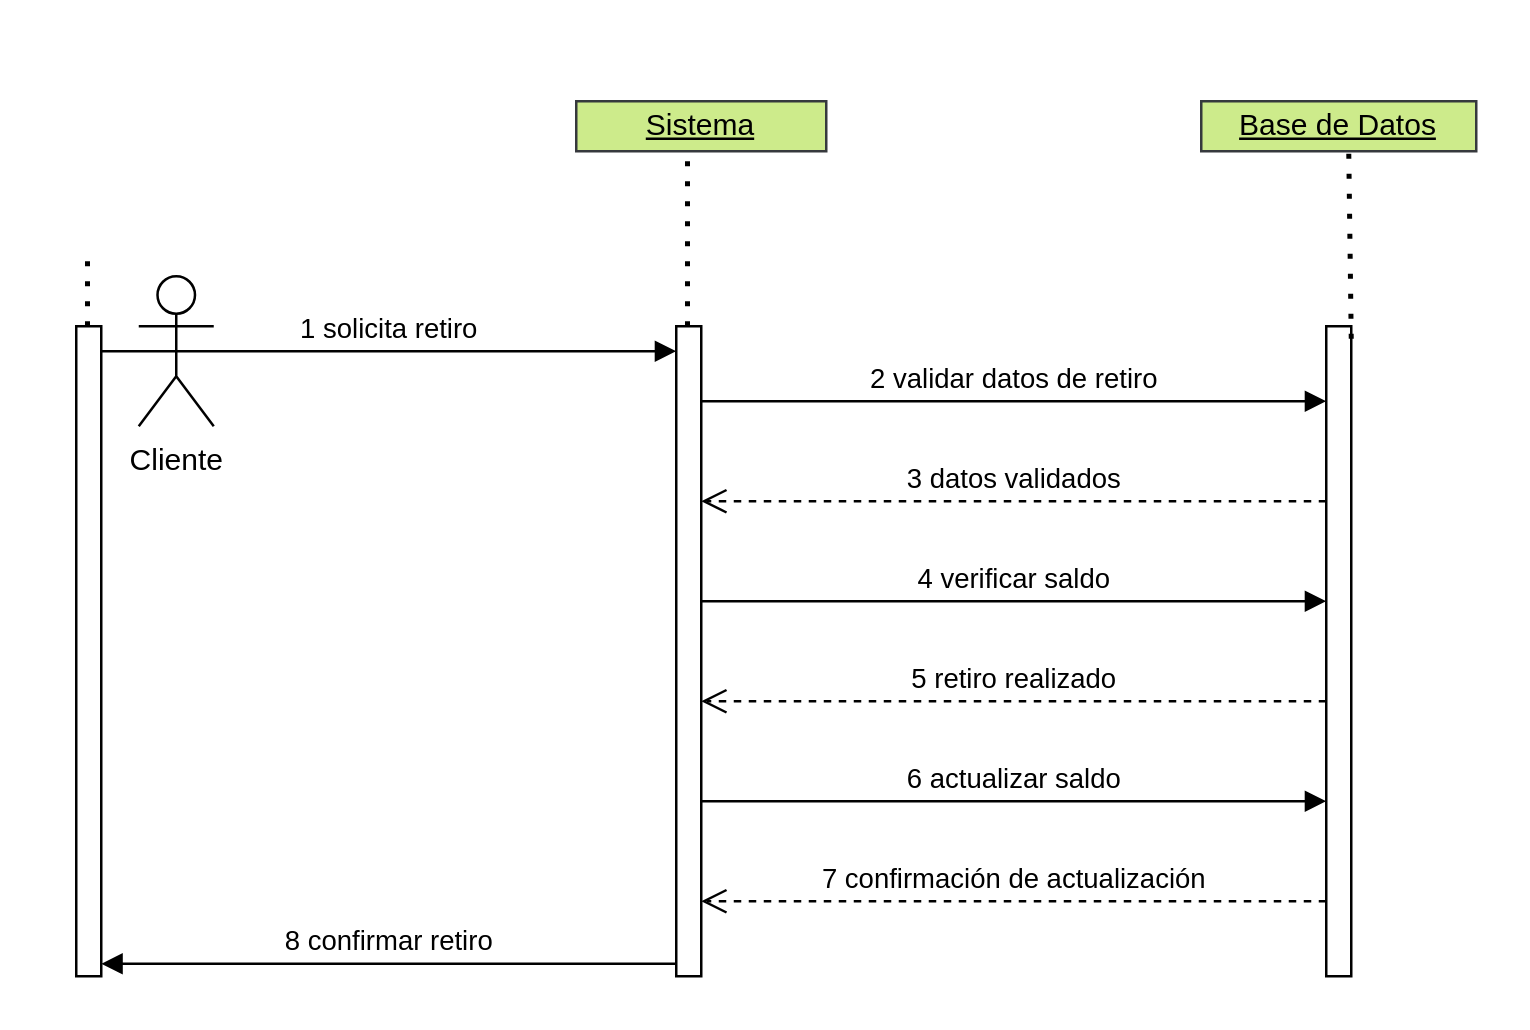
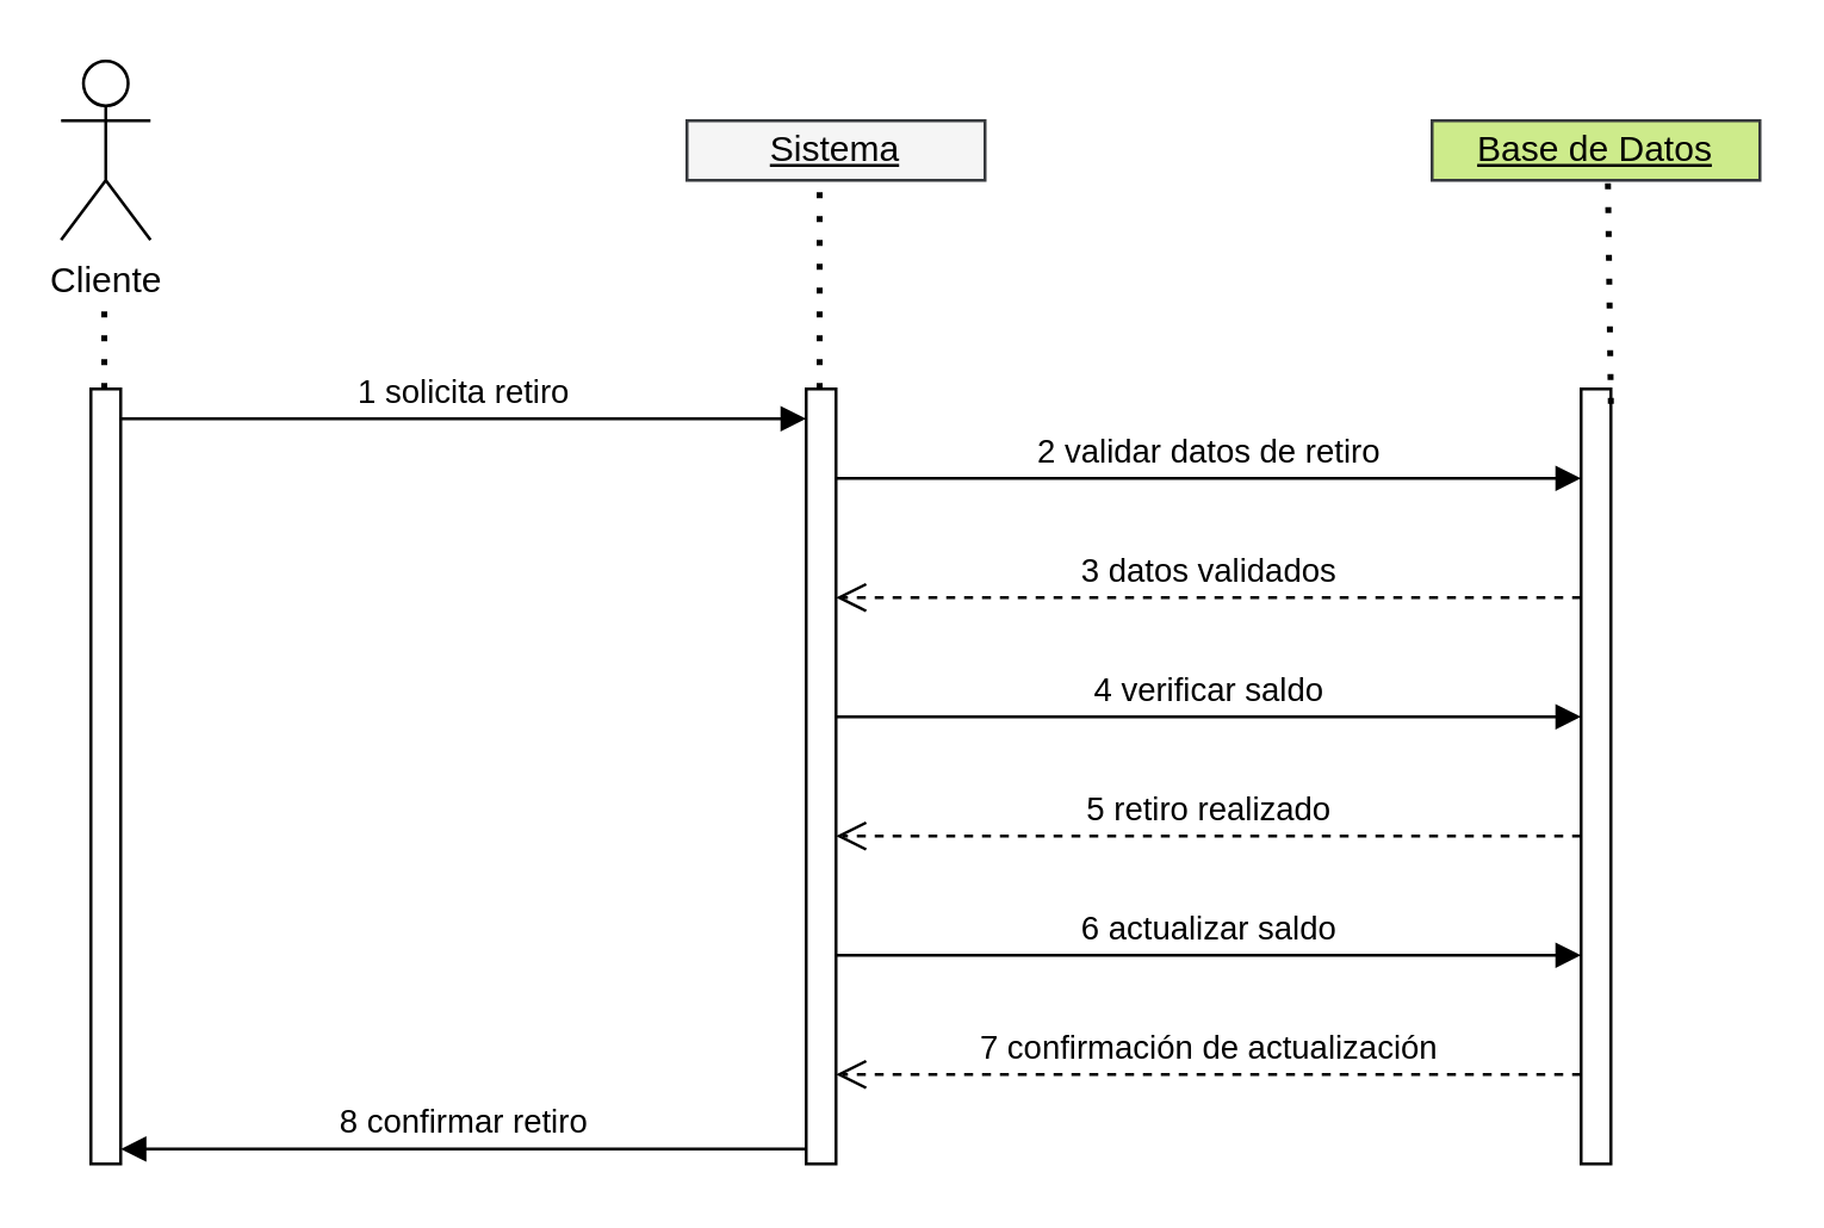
  <mxCell id="0" />
  <mxCell id="1" parent="0" />
- <mxCell id="2" value="&lt;u&gt;Sistema&lt;/u&gt;" style="html=1;whiteSpace=wrap;fillColor=#cdeb8b;strokeColor=#36393d;" vertex="1" parent="1"><mxGeometry x="230" y="40" width="100" height="20" as="geometry" /></mxCell>
+ <mxCell id="2" value="&lt;u&gt;Sistema&lt;/u&gt;" style="html=1;whiteSpace=wrap;fillColor=#f5f5f5;strokeColor=#36393d;" vertex="1" parent="1"><mxGeometry x="230" y="40" width="100" height="20" as="geometry" /></mxCell>
  <mxCell id="3" value="&lt;u&gt;Base de Datos&lt;/u&gt;" style="html=1;whiteSpace=wrap;fillColor=#cdeb8b;strokeColor=#36393d;" vertex="1" parent="1"><mxGeometry x="480" y="40" width="110" height="20" as="geometry" /></mxCell>
- <mxCell id="4" value="Cliente" style="shape=umlActor;verticalLabelPosition=bottom;verticalAlign=top;html=1;outlineConnect=0;" vertex="1" parent="1"><mxGeometry x="55" y="110" width="30" height="60" as="geometry" /></mxCell>
+ <mxCell id="4" value="Cliente" style="shape=umlActor;verticalLabelPosition=bottom;verticalAlign=top;html=1;outlineConnect=0;" vertex="1" parent="1"><mxGeometry x="20" y="20" width="30" height="60" as="geometry" /></mxCell>
  <mxCell id="5" value="" style="html=1;points=[[0,0,0,0,5],[0,1,0,0,-5],[1,0,0,0,5],[1,1,0,0,-5]];perimeter=orthogonalPerimeter;outlineConnect=0;targetShapes=umlLifeline;portConstraint=eastwest;newEdgeStyle={&quot;curved&quot;:0,&quot;rounded&quot;:0};" vertex="1" parent="1"><mxGeometry x="30" y="130" width="10" height="260" as="geometry" /></mxCell>
  <mxCell id="6" value="" style="html=1;points=[[0,0,0,0,5],[0,1,0,0,-5],[1,0,0,0,5],[1,1,0,0,-5]];perimeter=orthogonalPerimeter;outlineConnect=0;targetShapes=umlLifeline;portConstraint=eastwest;newEdgeStyle={&quot;curved&quot;:0,&quot;rounded&quot;:0};" vertex="1" parent="1"><mxGeometry x="270" y="130" width="10" height="260" as="geometry" /></mxCell>
  <mxCell id="7" value="" style="html=1;points=[[0,0,0,0,5],[0,1,0,0,-5],[1,0,0,0,5],[1,1,0,0,-5]];perimeter=orthogonalPerimeter;outlineConnect=0;targetShapes=umlLifeline;portConstraint=eastwest;newEdgeStyle={&quot;curved&quot;:0,&quot;rounded&quot;:0};" vertex="1" parent="1"><mxGeometry x="530" y="130" width="10" height="260" as="geometry" /></mxCell>
  <mxCell id="8" value="1 solicita retiro" style="html=1;verticalAlign=bottom;endArrow=block;curved=0;rounded=0;" edge="1" parent="1" target="6"><mxGeometry width="80" relative="1" as="geometry"><mxPoint x="40" y="140" as="sourcePoint" /><mxPoint x="120" y="140" as="targetPoint" /><mxPoint as="offset" /></mxGeometry></mxCell>
  <mxCell id="9" value="4 verificar saldo" style="html=1;verticalAlign=bottom;endArrow=block;curved=0;rounded=0;" edge="1" parent="1"><mxGeometry width="80" relative="1" as="geometry"><mxPoint x="280" y="240" as="sourcePoint" /><mxPoint x="530" y="240" as="targetPoint" /><mxPoint as="offset" /></mxGeometry></mxCell>
  <mxCell id="10" value="3 datos validados" style="html=1;verticalAlign=bottom;endArrow=open;dashed=1;endSize=8;curved=0;rounded=0;" edge="1" parent="1" target="6"><mxGeometry relative="1" as="geometry"><mxPoint x="530" y="200" as="sourcePoint" /><mxPoint x="285" y="200" as="targetPoint" /></mxGeometry></mxCell>
  <mxCell id="11" value="2 validar datos de retiro" style="html=1;verticalAlign=bottom;endArrow=block;curved=0;rounded=0;" edge="1" parent="1"><mxGeometry width="80" relative="1" as="geometry"><mxPoint x="280" y="160" as="sourcePoint" /><mxPoint x="530" y="160" as="targetPoint" /><mxPoint as="offset" /></mxGeometry></mxCell>
  <mxCell id="12" value="5 retiro realizado" style="html=1;verticalAlign=bottom;endArrow=open;dashed=1;endSize=8;curved=0;rounded=0;" edge="1" parent="1" target="6"><mxGeometry relative="1" as="geometry"><mxPoint x="530" y="280" as="sourcePoint" /><mxPoint x="285" y="280" as="targetPoint" /></mxGeometry></mxCell>
  <mxCell id="13" value="" style="endArrow=none;dashed=1;html=1;dashPattern=1 3;strokeWidth=2;rounded=0;entryX=0.5;entryY=1;entryDx=0;entryDy=0;" edge="1" parent="1" source="6"><mxGeometry width="50" height="50" relative="1" as="geometry"><mxPoint x="275" y="110" as="sourcePoint" /><mxPoint x="274.5" y="60" as="targetPoint" /></mxGeometry></mxCell>
  <mxCell id="14" value="" style="endArrow=none;dashed=1;html=1;dashPattern=1 3;strokeWidth=2;rounded=0;entryX=0.5;entryY=1;entryDx=0;entryDy=0;" edge="1" parent="1" source="5"><mxGeometry width="50" height="50" relative="1" as="geometry"><mxPoint x="34.5" y="175" as="sourcePoint" /><mxPoint x="34.5" y="100" as="targetPoint" /></mxGeometry></mxCell>
  <mxCell id="15" value="" style="endArrow=none;dashed=1;html=1;dashPattern=1 3;strokeWidth=2;rounded=0;entryX=0.5;entryY=1;entryDx=0;entryDy=0;exitX=1;exitY=0;exitDx=0;exitDy=5;exitPerimeter=0;" edge="1" parent="1" source="7"><mxGeometry width="50" height="50" relative="1" as="geometry"><mxPoint x="539" y="120" as="sourcePoint" /><mxPoint x="539" y="60" as="targetPoint" /></mxGeometry></mxCell>
  <mxCell id="16" value="8 confirmar retiro" style="html=1;verticalAlign=bottom;endArrow=block;curved=0;rounded=0;entryX=1;entryY=1;entryDx=0;entryDy=-5;entryPerimeter=0;" edge="1" parent="1" source="6" target="5"><mxGeometry width="80" relative="1" as="geometry"><mxPoint x="290" y="250" as="sourcePoint" /><mxPoint x="540" y="250" as="targetPoint" /><mxPoint as="offset" /></mxGeometry></mxCell>
  <mxCell id="17" value="6 actualizar saldo" style="html=1;verticalAlign=bottom;endArrow=block;curved=0;rounded=0;" edge="1" parent="1"><mxGeometry width="80" relative="1" as="geometry"><mxPoint x="280" y="320" as="sourcePoint" /><mxPoint x="530" y="320" as="targetPoint" /><mxPoint as="offset" /></mxGeometry></mxCell>
  <mxCell id="18" value="7 confirmación de actualización" style="html=1;verticalAlign=bottom;endArrow=open;dashed=1;endSize=8;curved=0;rounded=0;" edge="1" parent="1"><mxGeometry relative="1" as="geometry"><mxPoint x="530" y="360" as="sourcePoint" /><mxPoint x="280" y="360" as="targetPoint" /></mxGeometry></mxCell>
